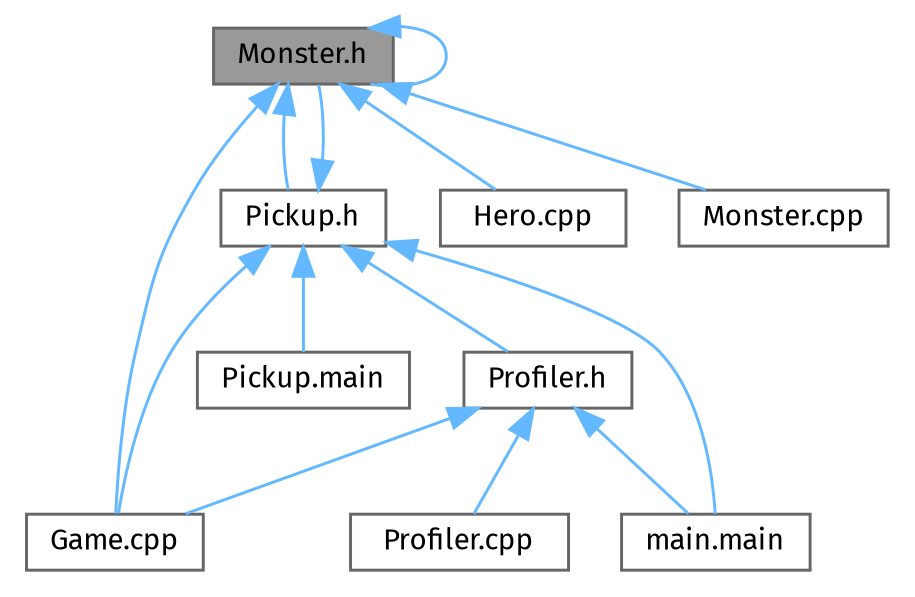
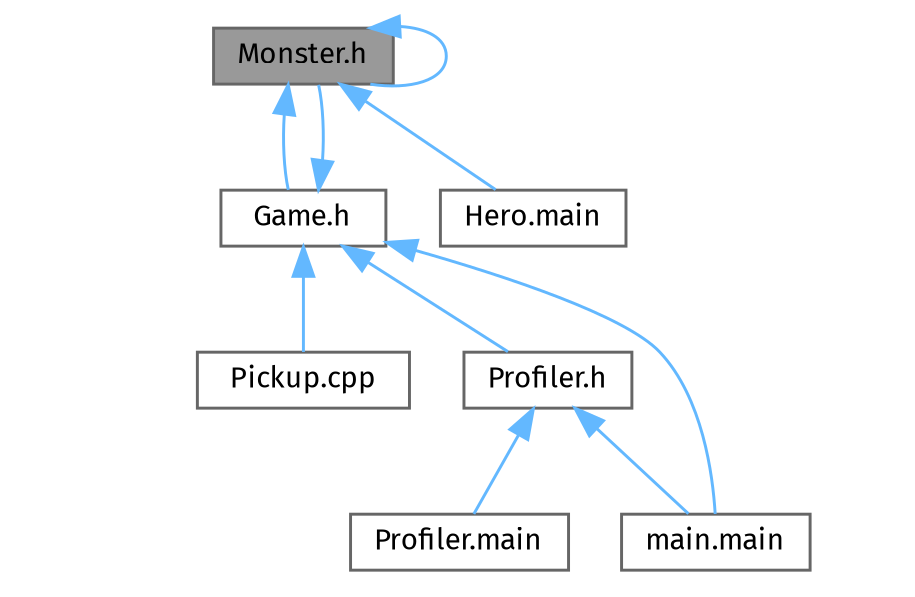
  digraph {
    fontname="Fira Sans"
    node [color=grey40 fillcolor=white fontname="Fira Sans" fontsize=10 shape=box style=filled]
    edge [color=steelblue1 dir=back fontname="Fira Sans" fontsize=10 labelfontname=Helvetica labelfontsize=10 style=solid]
    n1 [color=gray40 fillcolor=grey60 fontcolor=black height=0.2 label="Monster.h" width=0.4]
-   n2 [height=0.2 label="Game.cpp" width=0.4]
-   n3 [height=0.2 label="Pickup.h" width=0.4]
-   n4 [height=0.2 label="Hero.cpp" width=0.4]
-   n5 [height=0.2 label="Monster.cpp" width=0.4]
-   n6 [height=0.2 label="Pickup.main" width=0.4]
+   n3 [height=0.2 label="Game.h" width=0.4]
+   n4 [height=0.2 label="Hero.main" width=0.4]
+   n6 [height=0.2 label="Pickup.cpp" width=0.4]
    n7 [height=0.2 label="Profiler.h" width=0.4]
    n8 [height=0.2 label="main.main" width=0.4]
-   n9 [height=0.2 label="Profiler.cpp" width=0.4]
+   n9 [height=0.2 label="Profiler.main" width=0.4]
    n1 -> n1
-   n1 -> n2
    n1 -> n3
    n1 -> n4
-   n1 -> n5
    n3 -> n1
-   n3 -> n2
    n3 -> n6
    n3 -> n7
    n3 -> n8
-   n7 -> n2
    n7 -> n8
    n7 -> n9
  }
